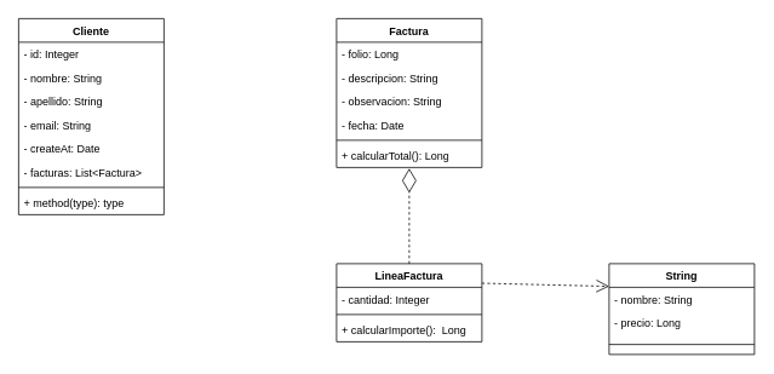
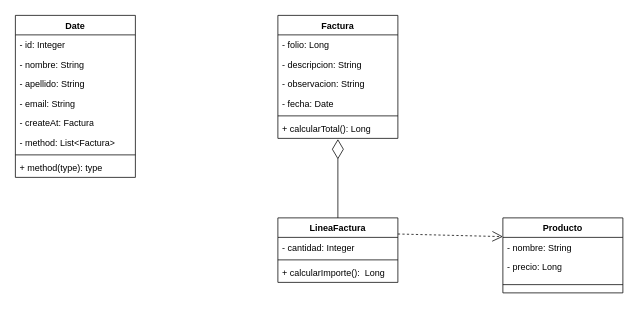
  <mxCell id="0" />
  <mxCell id="1" parent="0" />
- <mxCell id="2" value="Cliente" style="swimlane;fontStyle=1;align=center;verticalAlign=top;childLayout=stackLayout;horizontal=1;startSize=26;horizontalStack=0;resizeParent=1;resizeParentMax=0;resizeLast=0;collapsible=1;marginBottom=0;whiteSpace=wrap;html=1;" vertex="1" parent="1"><mxGeometry x="20" y="20" width="160" height="216" as="geometry" /></mxCell>
+ <mxCell id="2" value="Date" style="swimlane;fontStyle=1;align=center;verticalAlign=top;childLayout=stackLayout;horizontal=1;startSize=26;horizontalStack=0;resizeParent=1;resizeParentMax=0;resizeLast=0;collapsible=1;marginBottom=0;whiteSpace=wrap;html=1;" vertex="1" parent="1"><mxGeometry x="20" y="20" width="160" height="216" as="geometry" /></mxCell>
  <mxCell id="3" value="- id: Integer" style="text;strokeColor=none;fillColor=none;align=left;verticalAlign=top;spacingLeft=4;spacingRight=4;overflow=hidden;rotatable=0;points=[[0,0.5],[1,0.5]];portConstraint=eastwest;whiteSpace=wrap;html=1;" vertex="1" parent="2"><mxGeometry y="26" width="160" height="26" as="geometry" /></mxCell>
  <mxCell id="4" value="- nombre: String" style="text;strokeColor=none;fillColor=none;align=left;verticalAlign=top;spacingLeft=4;spacingRight=4;overflow=hidden;rotatable=0;points=[[0,0.5],[1,0.5]];portConstraint=eastwest;whiteSpace=wrap;html=1;" vertex="1" parent="2"><mxGeometry y="52" width="160" height="26" as="geometry" /></mxCell>
  <mxCell id="5" value="- apellido: String" style="text;strokeColor=none;fillColor=none;align=left;verticalAlign=top;spacingLeft=4;spacingRight=4;overflow=hidden;rotatable=0;points=[[0,0.5],[1,0.5]];portConstraint=eastwest;whiteSpace=wrap;html=1;" vertex="1" parent="2"><mxGeometry y="78" width="160" height="26" as="geometry" /></mxCell>
  <mxCell id="6" value="- email: String" style="text;strokeColor=none;fillColor=none;align=left;verticalAlign=top;spacingLeft=4;spacingRight=4;overflow=hidden;rotatable=0;points=[[0,0.5],[1,0.5]];portConstraint=eastwest;whiteSpace=wrap;html=1;" vertex="1" parent="2"><mxGeometry y="104" width="160" height="26" as="geometry" /></mxCell>
- <mxCell id="7" value="- createAt: Date" style="text;strokeColor=none;fillColor=none;align=left;verticalAlign=top;spacingLeft=4;spacingRight=4;overflow=hidden;rotatable=0;points=[[0,0.5],[1,0.5]];portConstraint=eastwest;whiteSpace=wrap;html=1;" vertex="1" parent="2"><mxGeometry y="130" width="160" height="26" as="geometry" /></mxCell>
- <mxCell id="8" value="- facturas: List&amp;lt;Factura&amp;gt;" style="text;strokeColor=none;fillColor=none;align=left;verticalAlign=top;spacingLeft=4;spacingRight=4;overflow=hidden;rotatable=0;points=[[0,0.5],[1,0.5]];portConstraint=eastwest;whiteSpace=wrap;html=1;" vertex="1" parent="2"><mxGeometry y="156" width="160" height="26" as="geometry" /></mxCell>
+ <mxCell id="7" value="- createAt: Factura" style="text;strokeColor=none;fillColor=none;align=left;verticalAlign=top;spacingLeft=4;spacingRight=4;overflow=hidden;rotatable=0;points=[[0,0.5],[1,0.5]];portConstraint=eastwest;whiteSpace=wrap;html=1;" vertex="1" parent="2"><mxGeometry y="130" width="160" height="26" as="geometry" /></mxCell>
+ <mxCell id="8" value="- method: List&amp;lt;Factura&amp;gt;" style="text;strokeColor=none;fillColor=none;align=left;verticalAlign=top;spacingLeft=4;spacingRight=4;overflow=hidden;rotatable=0;points=[[0,0.5],[1,0.5]];portConstraint=eastwest;whiteSpace=wrap;html=1;" vertex="1" parent="2"><mxGeometry y="156" width="160" height="26" as="geometry" /></mxCell>
  <mxCell id="9" value="" style="line;strokeWidth=1;fillColor=none;align=left;verticalAlign=middle;spacingTop=-1;spacingLeft=3;spacingRight=3;rotatable=0;labelPosition=right;points=[];portConstraint=eastwest;strokeColor=inherit;" vertex="1" parent="2"><mxGeometry y="182" width="160" height="8" as="geometry" /></mxCell>
  <mxCell id="10" value="+ method(type): type" style="text;strokeColor=none;fillColor=none;align=left;verticalAlign=top;spacingLeft=4;spacingRight=4;overflow=hidden;rotatable=0;points=[[0,0.5],[1,0.5]];portConstraint=eastwest;whiteSpace=wrap;html=1;" vertex="1" parent="2"><mxGeometry y="190" width="160" height="26" as="geometry" /></mxCell>
  <mxCell id="11" value="LineaFactura" style="swimlane;fontStyle=1;align=center;verticalAlign=top;childLayout=stackLayout;horizontal=1;startSize=26;horizontalStack=0;resizeParent=1;resizeParentMax=0;resizeLast=0;collapsible=1;marginBottom=0;whiteSpace=wrap;html=1;" vertex="1" parent="1"><mxGeometry x="370" y="290" width="160" height="86" as="geometry" /></mxCell>
  <mxCell id="12" value="- cantidad: Integer" style="text;strokeColor=none;fillColor=none;align=left;verticalAlign=top;spacingLeft=4;spacingRight=4;overflow=hidden;rotatable=0;points=[[0,0.5],[1,0.5]];portConstraint=eastwest;whiteSpace=wrap;html=1;" vertex="1" parent="11"><mxGeometry y="26" width="160" height="26" as="geometry" /></mxCell>
  <mxCell id="13" value="" style="line;strokeWidth=1;fillColor=none;align=left;verticalAlign=middle;spacingTop=-1;spacingLeft=3;spacingRight=3;rotatable=0;labelPosition=right;points=[];portConstraint=eastwest;strokeColor=inherit;" vertex="1" parent="11"><mxGeometry y="52" width="160" height="8" as="geometry" /></mxCell>
  <mxCell id="14" value="+ calcularImporte():&amp;nbsp; Long" style="text;strokeColor=none;fillColor=none;align=left;verticalAlign=top;spacingLeft=4;spacingRight=4;overflow=hidden;rotatable=0;points=[[0,0.5],[1,0.5]];portConstraint=eastwest;whiteSpace=wrap;html=1;" vertex="1" parent="11"><mxGeometry y="60" width="160" height="26" as="geometry" /></mxCell>
  <mxCell id="15" value="Factura" style="swimlane;fontStyle=1;align=center;verticalAlign=top;childLayout=stackLayout;horizontal=1;startSize=26;horizontalStack=0;resizeParent=1;resizeParentMax=0;resizeLast=0;collapsible=1;marginBottom=0;whiteSpace=wrap;html=1;" vertex="1" parent="1"><mxGeometry x="370" y="20" width="160" height="164" as="geometry" /></mxCell>
  <mxCell id="16" value="- folio: Long" style="text;strokeColor=none;fillColor=none;align=left;verticalAlign=top;spacingLeft=4;spacingRight=4;overflow=hidden;rotatable=0;points=[[0,0.5],[1,0.5]];portConstraint=eastwest;whiteSpace=wrap;html=1;" vertex="1" parent="15"><mxGeometry y="26" width="160" height="26" as="geometry" /></mxCell>
  <mxCell id="17" value="- descripcion: String" style="text;strokeColor=none;fillColor=none;align=left;verticalAlign=top;spacingLeft=4;spacingRight=4;overflow=hidden;rotatable=0;points=[[0,0.5],[1,0.5]];portConstraint=eastwest;whiteSpace=wrap;html=1;" vertex="1" parent="15"><mxGeometry y="52" width="160" height="26" as="geometry" /></mxCell>
  <mxCell id="18" value="- observacion: String" style="text;strokeColor=none;fillColor=none;align=left;verticalAlign=top;spacingLeft=4;spacingRight=4;overflow=hidden;rotatable=0;points=[[0,0.5],[1,0.5]];portConstraint=eastwest;whiteSpace=wrap;html=1;" vertex="1" parent="15"><mxGeometry y="78" width="160" height="26" as="geometry" /></mxCell>
  <mxCell id="19" value="- fecha: Date" style="text;strokeColor=none;fillColor=none;align=left;verticalAlign=top;spacingLeft=4;spacingRight=4;overflow=hidden;rotatable=0;points=[[0,0.5],[1,0.5]];portConstraint=eastwest;whiteSpace=wrap;html=1;" vertex="1" parent="15"><mxGeometry y="104" width="160" height="26" as="geometry" /></mxCell>
  <mxCell id="20" value="" style="line;strokeWidth=1;fillColor=none;align=left;verticalAlign=middle;spacingTop=-1;spacingLeft=3;spacingRight=3;rotatable=0;labelPosition=right;points=[];portConstraint=eastwest;strokeColor=inherit;" vertex="1" parent="15"><mxGeometry y="130" width="160" height="8" as="geometry" /></mxCell>
  <mxCell id="21" value="+ calcularTotal(): Long" style="text;strokeColor=none;fillColor=none;align=left;verticalAlign=top;spacingLeft=4;spacingRight=4;overflow=hidden;rotatable=0;points=[[0,0.5],[1,0.5]];portConstraint=eastwest;whiteSpace=wrap;html=1;" vertex="1" parent="15"><mxGeometry y="138" width="160" height="26" as="geometry" /></mxCell>
- <mxCell id="22" value="String" style="swimlane;fontStyle=1;align=center;verticalAlign=top;childLayout=stackLayout;horizontal=1;startSize=26;horizontalStack=0;resizeParent=1;resizeParentMax=0;resizeLast=0;collapsible=1;marginBottom=0;whiteSpace=wrap;html=1;" vertex="1" parent="1"><mxGeometry x="670" y="290" width="160" height="100" as="geometry" /></mxCell>
+ <mxCell id="22" value="Producto" style="swimlane;fontStyle=1;align=center;verticalAlign=top;childLayout=stackLayout;horizontal=1;startSize=26;horizontalStack=0;resizeParent=1;resizeParentMax=0;resizeLast=0;collapsible=1;marginBottom=0;whiteSpace=wrap;html=1;" vertex="1" parent="1"><mxGeometry x="670" y="290" width="160" height="100" as="geometry" /></mxCell>
  <mxCell id="23" value="- nombre: String" style="text;strokeColor=none;fillColor=none;align=left;verticalAlign=top;spacingLeft=4;spacingRight=4;overflow=hidden;rotatable=0;points=[[0,0.5],[1,0.5]];portConstraint=eastwest;whiteSpace=wrap;html=1;" vertex="1" parent="22"><mxGeometry y="26" width="160" height="26" as="geometry" /></mxCell>
  <mxCell id="24" value="- precio: Long" style="text;strokeColor=none;fillColor=none;align=left;verticalAlign=top;spacingLeft=4;spacingRight=4;overflow=hidden;rotatable=0;points=[[0,0.5],[1,0.5]];portConstraint=eastwest;whiteSpace=wrap;html=1;" vertex="1" parent="22"><mxGeometry y="52" width="160" height="26" as="geometry" /></mxCell>
  <mxCell id="25" value="" style="line;strokeWidth=1;fillColor=none;align=left;verticalAlign=middle;spacingTop=-1;spacingLeft=3;spacingRight=3;rotatable=0;labelPosition=right;points=[];portConstraint=eastwest;strokeColor=inherit;" vertex="1" parent="22"><mxGeometry y="78" width="160" height="22" as="geometry" /></mxCell>
- <mxCell id="26" value="" style="endArrow=diamondThin;endFill=0;endSize=24;html=1;rounded=0;entryX=0.5;entryY=1.038;entryDx=0;entryDy=0;entryPerimeter=0;exitX=0.5;exitY=0;exitDx=0;exitDy=0;dashed=1;" edge="1" parent="1" source="11" target="21"><mxGeometry width="160" relative="1" as="geometry"><mxPoint x="230" y="300" as="sourcePoint" /><mxPoint x="390" y="300" as="targetPoint" /></mxGeometry></mxCell>
+ <mxCell id="26" value="" style="endArrow=diamondThin;endFill=0;endSize=24;html=1;rounded=0;entryX=0.5;entryY=1.038;entryDx=0;entryDy=0;entryPerimeter=0;exitX=0.5;exitY=0;exitDx=0;exitDy=0;" edge="1" parent="1" source="11" target="21"><mxGeometry width="160" relative="1" as="geometry"><mxPoint x="230" y="300" as="sourcePoint" /><mxPoint x="390" y="300" as="targetPoint" /></mxGeometry></mxCell>
  <mxCell id="27" value="" style="endArrow=open;endFill=1;endSize=12;html=1;rounded=0;exitX=1;exitY=0.25;exitDx=0;exitDy=0;entryX=0;entryY=0.25;entryDx=0;entryDy=0;dashed=1;" edge="1" parent="1" source="11" target="22"><mxGeometry width="160" relative="1" as="geometry"><mxPoint x="190" y="390" as="sourcePoint" /><mxPoint x="630" y="265" as="targetPoint" /></mxGeometry></mxCell>
